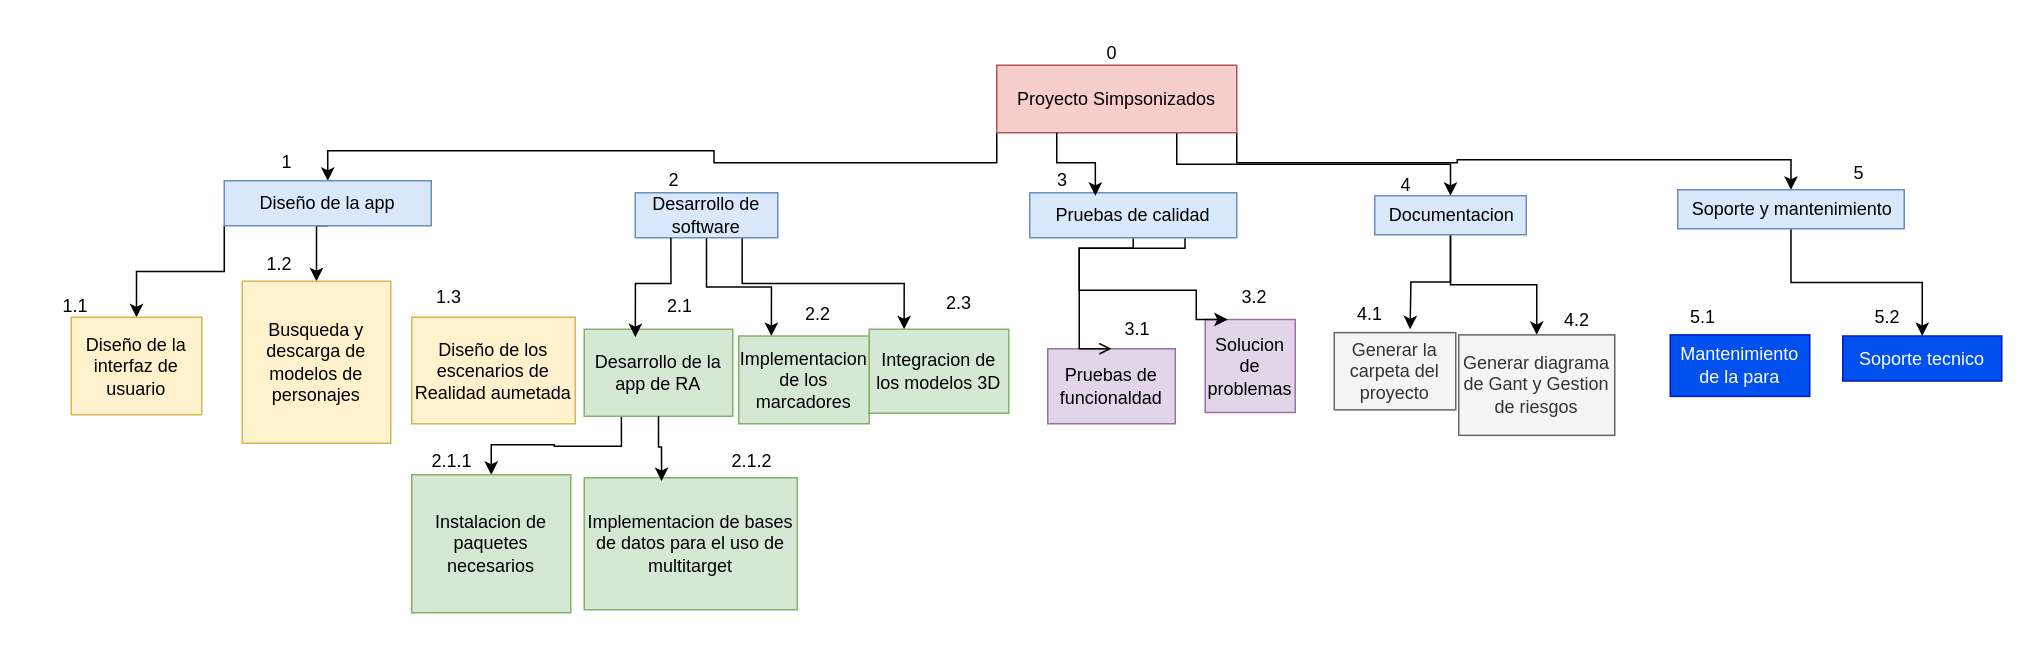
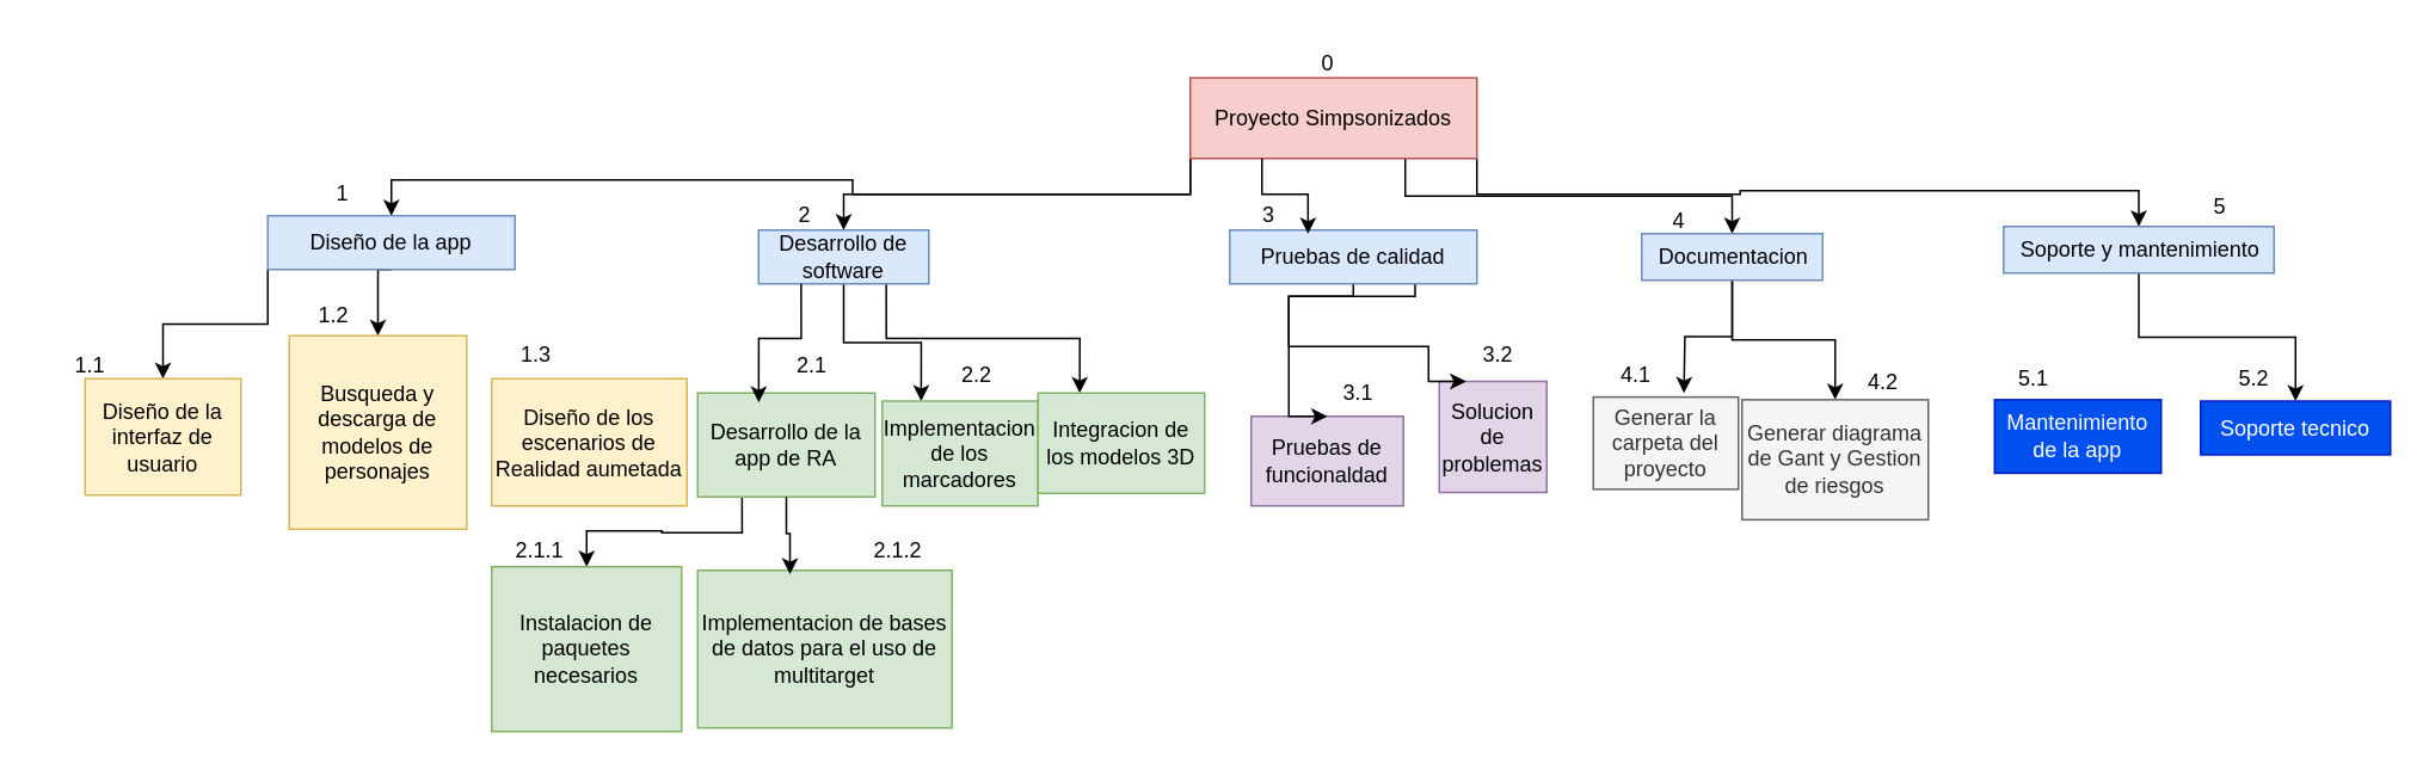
  <mxCell id="0" />
  <mxCell id="1" parent="0" />
  <mxCell id="2" style="edgeStyle=orthogonalEdgeStyle;rounded=0;orthogonalLoop=1;jettySize=auto;html=1;exitX=0;exitY=1;exitDx=0;exitDy=0;entryX=0.5;entryY=0;entryDx=0;entryDy=0;" parent="1" source="6" target="9" edge="1"><mxGeometry relative="1" as="geometry" /></mxCell>
  <mxCell id="3" style="edgeStyle=orthogonalEdgeStyle;rounded=0;orthogonalLoop=1;jettySize=auto;html=1;exitX=0.75;exitY=1;exitDx=0;exitDy=0;" parent="1" source="6" target="12" edge="1"><mxGeometry relative="1" as="geometry" /></mxCell>
  <mxCell id="4" style="edgeStyle=orthogonalEdgeStyle;rounded=0;orthogonalLoop=1;jettySize=auto;html=1;exitX=1;exitY=1;exitDx=0;exitDy=0;" parent="1" source="6" target="14" edge="1"><mxGeometry relative="1" as="geometry" /></mxCell>
+ <mxCell id="5" style="edgeStyle=orthogonalEdgeStyle;rounded=0;orthogonalLoop=1;jettySize=auto;html=1;exitX=0;exitY=1;exitDx=0;exitDy=0;" parent="1" source="6" target="22" edge="1"><mxGeometry relative="1" as="geometry" /></mxCell>
  <mxCell id="6" value="Proyecto Simpsonizados" style="text;html=1;align=center;verticalAlign=middle;whiteSpace=wrap;rounded=0;fillColor=#f8cecc;strokeColor=#b85450;" parent="1" vertex="1"><mxGeometry x="664" y="43" width="160" height="45" as="geometry" /></mxCell>
  <mxCell id="7" style="edgeStyle=orthogonalEdgeStyle;rounded=0;orthogonalLoop=1;jettySize=auto;html=1;exitX=0.5;exitY=1;exitDx=0;exitDy=0;entryX=0.5;entryY=0;entryDx=0;entryDy=0;" parent="1" source="9" target="16" edge="1"><mxGeometry relative="1" as="geometry" /></mxCell>
  <mxCell id="8" style="edgeStyle=orthogonalEdgeStyle;rounded=0;orthogonalLoop=1;jettySize=auto;html=1;exitX=0;exitY=1;exitDx=0;exitDy=0;" parent="1" source="9" target="15" edge="1"><mxGeometry relative="1" as="geometry" /></mxCell>
  <mxCell id="9" value="Diseño de la app" style="text;html=1;align=center;verticalAlign=middle;whiteSpace=wrap;rounded=0;fillColor=#dae8fc;strokeColor=#6c8ebf;" parent="1" vertex="1"><mxGeometry x="149" y="120" width="138" height="30" as="geometry" /></mxCell>
  <mxCell id="10" style="edgeStyle=orthogonalEdgeStyle;rounded=0;orthogonalLoop=1;jettySize=auto;html=1;" parent="1" source="12" edge="1"><mxGeometry relative="1" as="geometry"><mxPoint x="939.571" y="219" as="targetPoint" /></mxGeometry></mxCell>
  <mxCell id="11" style="edgeStyle=orthogonalEdgeStyle;rounded=0;orthogonalLoop=1;jettySize=auto;html=1;" parent="1" source="12" target="35" edge="1"><mxGeometry relative="1" as="geometry" /></mxCell>
  <mxCell id="12" value="Documentacion" style="text;html=1;align=center;verticalAlign=middle;resizable=0;points=[];autosize=1;strokeColor=#6c8ebf;fillColor=#dae8fc;" parent="1" vertex="1"><mxGeometry x="916" y="130" width="101" height="26" as="geometry" /></mxCell>
  <mxCell id="13" style="edgeStyle=orthogonalEdgeStyle;rounded=0;orthogonalLoop=1;jettySize=auto;html=1;" parent="1" source="14" target="37" edge="1"><mxGeometry relative="1" as="geometry" /></mxCell>
  <mxCell id="14" value="Soporte y mantenimiento" style="text;html=1;align=center;verticalAlign=middle;resizable=0;points=[];autosize=1;strokeColor=#6c8ebf;fillColor=#dae8fc;" parent="1" vertex="1"><mxGeometry x="1118" y="126" width="151" height="26" as="geometry" /></mxCell>
  <mxCell id="15" value="Diseño de la interfaz de usuario" style="text;html=1;align=center;verticalAlign=middle;whiteSpace=wrap;rounded=0;fillColor=#fff2cc;strokeColor=#d6b656;" parent="1" vertex="1"><mxGeometry x="47" y="211" width="87" height="65" as="geometry" /></mxCell>
  <mxCell id="16" value="Busqueda y descarga de modelos de personajes" style="text;html=1;align=center;verticalAlign=middle;whiteSpace=wrap;rounded=0;fillColor=#fff2cc;strokeColor=#d6b656;" parent="1" vertex="1"><mxGeometry x="161" y="187" width="99" height="108" as="geometry" /></mxCell>
  <mxCell id="17" value="Diseño de los escenarios de Realidad aumetada" style="text;html=1;align=center;verticalAlign=middle;whiteSpace=wrap;rounded=0;fillColor=#fff2cc;strokeColor=#d6b656;" parent="1" vertex="1"><mxGeometry x="274" y="211" width="109" height="71" as="geometry" /></mxCell>
  <mxCell id="18" style="edgeStyle=orthogonalEdgeStyle;rounded=0;orthogonalLoop=1;jettySize=auto;html=1;exitX=0.25;exitY=1;exitDx=0;exitDy=0;" parent="1" source="19" target="32" edge="1"><mxGeometry relative="1" as="geometry" /></mxCell>
  <mxCell id="19" value="Desarrollo de la app de RA" style="text;html=1;align=center;verticalAlign=middle;whiteSpace=wrap;rounded=0;fillColor=#d5e8d4;strokeColor=#82b366;" parent="1" vertex="1"><mxGeometry x="389" y="219" width="99" height="58" as="geometry" /></mxCell>
  <mxCell id="20" style="edgeStyle=orthogonalEdgeStyle;rounded=0;orthogonalLoop=1;jettySize=auto;html=1;exitX=0.5;exitY=1;exitDx=0;exitDy=0;entryX=0.25;entryY=0;entryDx=0;entryDy=0;" parent="1" source="22" target="24" edge="1"><mxGeometry relative="1" as="geometry" /></mxCell>
  <mxCell id="21" style="edgeStyle=orthogonalEdgeStyle;rounded=0;orthogonalLoop=1;jettySize=auto;html=1;exitX=0.75;exitY=1;exitDx=0;exitDy=0;entryX=0.25;entryY=0;entryDx=0;entryDy=0;" parent="1" source="22" target="25" edge="1"><mxGeometry relative="1" as="geometry" /></mxCell>
  <mxCell id="22" value="Desarrollo de software" style="text;html=1;align=center;verticalAlign=middle;whiteSpace=wrap;rounded=0;fillColor=#dae8fc;strokeColor=#6c8ebf;" parent="1" vertex="1"><mxGeometry x="423" y="128" width="95" height="30" as="geometry" /></mxCell>
  <mxCell id="23" style="edgeStyle=orthogonalEdgeStyle;rounded=0;orthogonalLoop=1;jettySize=auto;html=1;exitX=0.25;exitY=1;exitDx=0;exitDy=0;entryX=0.344;entryY=0.091;entryDx=0;entryDy=0;entryPerimeter=0;" parent="1" source="22" target="19" edge="1"><mxGeometry relative="1" as="geometry" /></mxCell>
  <mxCell id="24" value="Implementacion de los marcadores" style="text;html=1;align=center;verticalAlign=middle;whiteSpace=wrap;rounded=0;fillColor=#d5e8d4;strokeColor=#82b366;" parent="1" vertex="1"><mxGeometry x="492" y="223.5" width="87" height="58.5" as="geometry" /></mxCell>
  <mxCell id="25" value="Integracion de los modelos 3D" style="text;html=1;align=center;verticalAlign=middle;whiteSpace=wrap;rounded=0;fillColor=#d5e8d4;strokeColor=#82b366;" parent="1" vertex="1"><mxGeometry x="579" y="219" width="93" height="56" as="geometry" /></mxCell>
  <mxCell id="26" value="Pruebas de funcionaldad" style="text;html=1;align=center;verticalAlign=middle;whiteSpace=wrap;rounded=0;fillColor=#e1d5e7;strokeColor=#9673a6;" parent="1" vertex="1"><mxGeometry x="698" y="232" width="85" height="50" as="geometry" /></mxCell>
  <mxCell id="27" value="Solucion de problemas" style="text;html=1;align=center;verticalAlign=middle;whiteSpace=wrap;rounded=0;fillColor=#e1d5e7;strokeColor=#9673a6;" parent="1" vertex="1"><mxGeometry x="803" y="212.5" width="60" height="62" as="geometry" /></mxCell>
  <mxCell id="28" style="edgeStyle=orthogonalEdgeStyle;rounded=0;orthogonalLoop=1;jettySize=auto;html=1;exitX=0.75;exitY=1;exitDx=0;exitDy=0;entryX=0.25;entryY=0;entryDx=0;entryDy=0;" parent="1" source="30" target="27" edge="1"><mxGeometry relative="1" as="geometry"><Array as="points"><mxPoint x="719" y="165" /><mxPoint x="719" y="193" /><mxPoint x="797" y="193" /></Array></mxGeometry></mxCell>
- <mxCell id="29" style="edgeStyle=orthogonalEdgeStyle;rounded=0;orthogonalLoop=1;jettySize=auto;html=1;exitX=0.5;exitY=1;exitDx=0;exitDy=0;entryX=0.5;entryY=0;entryDx=0;entryDy=0;endArrow=open;" parent="1" source="30" target="26" edge="1"><mxGeometry relative="1" as="geometry"><Array as="points"><mxPoint x="719" y="165" /></Array></mxGeometry></mxCell>
+ <mxCell id="29" style="edgeStyle=orthogonalEdgeStyle;rounded=0;orthogonalLoop=1;jettySize=auto;html=1;exitX=0.5;exitY=1;exitDx=0;exitDy=0;entryX=0.5;entryY=0;entryDx=0;entryDy=0;" parent="1" source="30" target="26" edge="1"><mxGeometry relative="1" as="geometry"><Array as="points"><mxPoint x="719" y="165" /></Array></mxGeometry></mxCell>
  <mxCell id="30" value="Pruebas de calidad" style="text;html=1;align=center;verticalAlign=middle;whiteSpace=wrap;rounded=0;fillColor=#dae8fc;strokeColor=#6c8ebf;" parent="1" vertex="1"><mxGeometry x="686" y="128" width="138" height="30" as="geometry" /></mxCell>
  <mxCell id="31" style="edgeStyle=orthogonalEdgeStyle;rounded=0;orthogonalLoop=1;jettySize=auto;html=1;exitX=0.25;exitY=1;exitDx=0;exitDy=0;entryX=0.317;entryY=0.067;entryDx=0;entryDy=0;entryPerimeter=0;" parent="1" source="6" target="30" edge="1"><mxGeometry relative="1" as="geometry" /></mxCell>
  <mxCell id="32" value="Instalacion de paquetes necesarios" style="text;html=1;align=center;verticalAlign=middle;whiteSpace=wrap;rounded=0;fillColor=#d5e8d4;strokeColor=#82b366;" parent="1" vertex="1"><mxGeometry x="274" y="316" width="106" height="92" as="geometry" /></mxCell>
  <mxCell id="33" value="Implementacion de bases de datos para el uso de multitarget" style="text;html=1;align=center;verticalAlign=middle;whiteSpace=wrap;rounded=0;fillColor=#d5e8d4;strokeColor=#82b366;" parent="1" vertex="1"><mxGeometry x="389" y="318" width="142" height="88" as="geometry" /></mxCell>
  <mxCell id="34" style="edgeStyle=orthogonalEdgeStyle;rounded=0;orthogonalLoop=1;jettySize=auto;html=1;exitX=0.5;exitY=1;exitDx=0;exitDy=0;entryX=0.363;entryY=0.025;entryDx=0;entryDy=0;entryPerimeter=0;" parent="1" source="19" target="33" edge="1"><mxGeometry relative="1" as="geometry" /></mxCell>
  <mxCell id="35" value="Generar diagrama de Gant y Gestion de riesgos" style="text;html=1;align=center;verticalAlign=middle;whiteSpace=wrap;rounded=0;fillColor=#f5f5f5;fontColor=#333333;strokeColor=#666666;" parent="1" vertex="1"><mxGeometry x="972" y="222.75" width="104" height="67" as="geometry" /></mxCell>
- <mxCell id="36" value="Mantenimiento de la para" style="text;html=1;align=center;verticalAlign=middle;whiteSpace=wrap;rounded=0;fillColor=#0050ef;strokeColor=#001DBC;fontColor=#ffffff;" parent="1" vertex="1"><mxGeometry x="1113" y="222.75" width="93" height="41" as="geometry" /></mxCell>
+ <mxCell id="36" value="Mantenimiento de la app" style="text;html=1;align=center;verticalAlign=middle;whiteSpace=wrap;rounded=0;fillColor=#0050ef;strokeColor=#001DBC;fontColor=#ffffff;" parent="1" vertex="1"><mxGeometry x="1113" y="222.75" width="93" height="41" as="geometry" /></mxCell>
  <mxCell id="37" value="Soporte tecnico" style="text;html=1;align=center;verticalAlign=middle;whiteSpace=wrap;rounded=0;fillColor=#0050ef;fontColor=#ffffff;strokeColor=#001DBC;" parent="1" vertex="1"><mxGeometry x="1228" y="223.5" width="106" height="30" as="geometry" /></mxCell>
  <mxCell id="38" value="Generar la carpeta del proyecto" style="text;html=1;align=center;verticalAlign=middle;whiteSpace=wrap;rounded=0;fillColor=#f5f5f5;fontColor=#333333;strokeColor=#666666;" parent="1" vertex="1"><mxGeometry x="889" y="221.25" width="81" height="51.5" as="geometry" /></mxCell>
  <mxCell id="39" value="1" style="text;html=1;align=center;verticalAlign=middle;whiteSpace=wrap;rounded=0;" vertex="1" parent="1"><mxGeometry x="161" y="93" width="60" height="30" as="geometry" /></mxCell>
  <mxCell id="40" value="0" style="text;html=1;align=center;verticalAlign=middle;whiteSpace=wrap;rounded=0;" vertex="1" parent="1"><mxGeometry x="711" y="20" width="60" height="30" as="geometry" /></mxCell>
  <mxCell id="41" value="2" style="text;html=1;align=center;verticalAlign=middle;whiteSpace=wrap;rounded=0;" vertex="1" parent="1"><mxGeometry x="419" y="105" width="60" height="30" as="geometry" /></mxCell>
  <mxCell id="42" value="3" style="text;html=1;align=center;verticalAlign=middle;whiteSpace=wrap;rounded=0;" vertex="1" parent="1"><mxGeometry x="678" y="105" width="60" height="30" as="geometry" /></mxCell>
  <mxCell id="43" value="4" style="text;html=1;align=center;verticalAlign=middle;whiteSpace=wrap;rounded=0;" vertex="1" parent="1"><mxGeometry x="907" y="108" width="60" height="30" as="geometry" /></mxCell>
  <mxCell id="44" value="5" style="text;html=1;align=center;verticalAlign=middle;whiteSpace=wrap;rounded=0;" vertex="1" parent="1"><mxGeometry x="1209" y="100" width="60" height="30" as="geometry" /></mxCell>
  <mxCell id="45" value="1.1" style="text;html=1;align=center;verticalAlign=middle;whiteSpace=wrap;rounded=0;" vertex="1" parent="1"><mxGeometry x="20" y="189" width="60" height="30" as="geometry" /></mxCell>
  <mxCell id="46" value="1.2" style="text;html=1;align=center;verticalAlign=middle;whiteSpace=wrap;rounded=0;" vertex="1" parent="1"><mxGeometry x="156" y="161" width="60" height="30" as="geometry" /></mxCell>
  <mxCell id="47" value="1.3" style="text;html=1;align=center;verticalAlign=middle;whiteSpace=wrap;rounded=0;" vertex="1" parent="1"><mxGeometry x="269" y="183" width="60" height="30" as="geometry" /></mxCell>
  <mxCell id="48" value="2.1" style="text;html=1;align=center;verticalAlign=middle;whiteSpace=wrap;rounded=0;" vertex="1" parent="1"><mxGeometry x="423" y="189" width="60" height="30" as="geometry" /></mxCell>
  <mxCell id="49" value="2.2" style="text;html=1;align=center;verticalAlign=middle;whiteSpace=wrap;rounded=0;" vertex="1" parent="1"><mxGeometry x="515" y="193.5" width="60" height="30" as="geometry" /></mxCell>
- <mxCell id="50" value="2.3" style="text;html=1;align=center;verticalAlign=middle;whiteSpace=wrap;rounded=0;" vertex="1" parent="1"><mxGeometry x="609" y="187" width="60" height="30" as="geometry" /></mxCell>
  <mxCell id="51" value="3.1" style="text;html=1;align=center;verticalAlign=middle;whiteSpace=wrap;rounded=0;" vertex="1" parent="1"><mxGeometry x="728" y="204" width="60" height="30" as="geometry" /></mxCell>
  <mxCell id="52" value="3.2" style="text;html=1;align=center;verticalAlign=middle;whiteSpace=wrap;rounded=0;" vertex="1" parent="1"><mxGeometry x="806" y="182.5" width="60" height="30" as="geometry" /></mxCell>
  <mxCell id="53" value="4.1" style="text;html=1;align=center;verticalAlign=middle;whiteSpace=wrap;rounded=0;" vertex="1" parent="1"><mxGeometry x="883.001" y="193.5" width="60" height="30" as="geometry" /></mxCell>
  <mxCell id="54" value="4.2" style="text;html=1;align=center;verticalAlign=middle;whiteSpace=wrap;rounded=0;" vertex="1" parent="1"><mxGeometry x="1021" y="198" width="60" height="30" as="geometry" /></mxCell>
  <mxCell id="55" value="5.1" style="text;html=1;align=center;verticalAlign=middle;whiteSpace=wrap;rounded=0;" vertex="1" parent="1"><mxGeometry x="1105" y="196" width="60" height="30" as="geometry" /></mxCell>
  <mxCell id="56" value="5.2" style="text;html=1;align=center;verticalAlign=middle;whiteSpace=wrap;rounded=0;" vertex="1" parent="1"><mxGeometry x="1228" y="196" width="60" height="30" as="geometry" /></mxCell>
  <mxCell id="57" value="2.1.1" style="text;html=1;align=center;verticalAlign=middle;whiteSpace=wrap;rounded=0;" vertex="1" parent="1"><mxGeometry x="271" y="292" width="60" height="30" as="geometry" /></mxCell>
  <mxCell id="58" value="2.1.2" style="text;html=1;align=center;verticalAlign=middle;whiteSpace=wrap;rounded=0;" vertex="1" parent="1"><mxGeometry x="471" y="292" width="60" height="30" as="geometry" /></mxCell>
